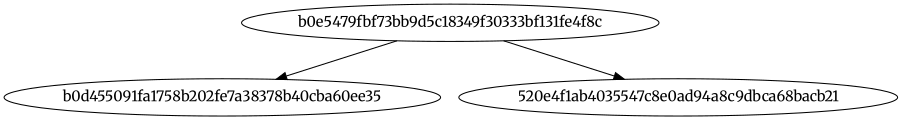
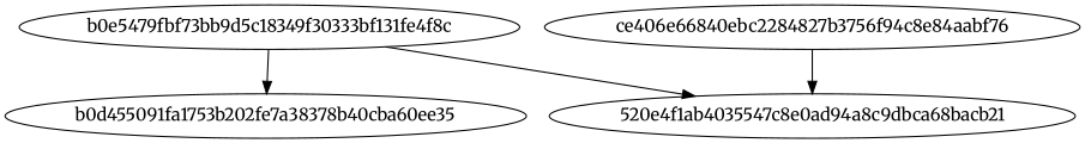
  digraph {
    fontname=Merriweather
    node [fontname=Merriweather]
    edge [fontname=Merriweather]
    b0e5479fbf73bb9d5c18349f30333bf131fe4f8c
-   b0d455091fa1758b202fe7a38378b40cba60ee35
+   b0d455091fa1758b202fe7a38378b40cba60ee35 [label=b0d455091fa1753b202fe7a38378b40cba60ee35]
    "520e4f1ab4035547c8e0ad94a8c9dbca68bacb21"
+   ce406e66840ebc2284827b3756f94c8e84aabf76
    b0e5479fbf73bb9d5c18349f30333bf131fe4f8c -> b0d455091fa1758b202fe7a38378b40cba60ee35
    b0e5479fbf73bb9d5c18349f30333bf131fe4f8c -> "520e4f1ab4035547c8e0ad94a8c9dbca68bacb21"
+   ce406e66840ebc2284827b3756f94c8e84aabf76 -> "520e4f1ab4035547c8e0ad94a8c9dbca68bacb21"
  }
